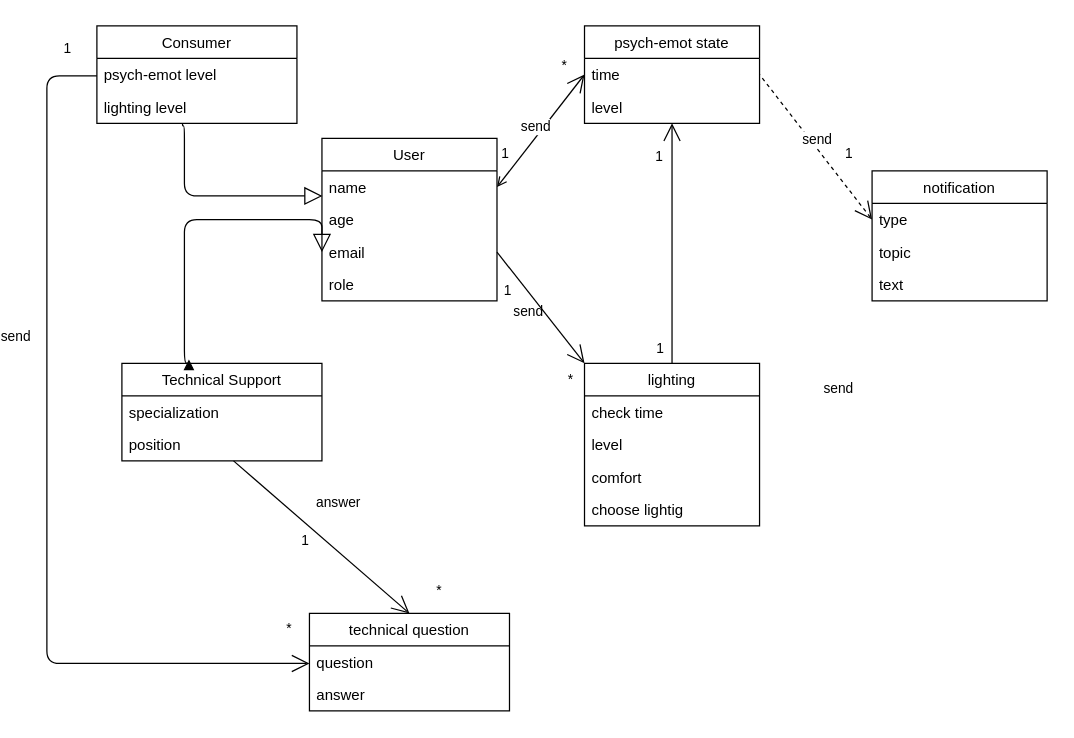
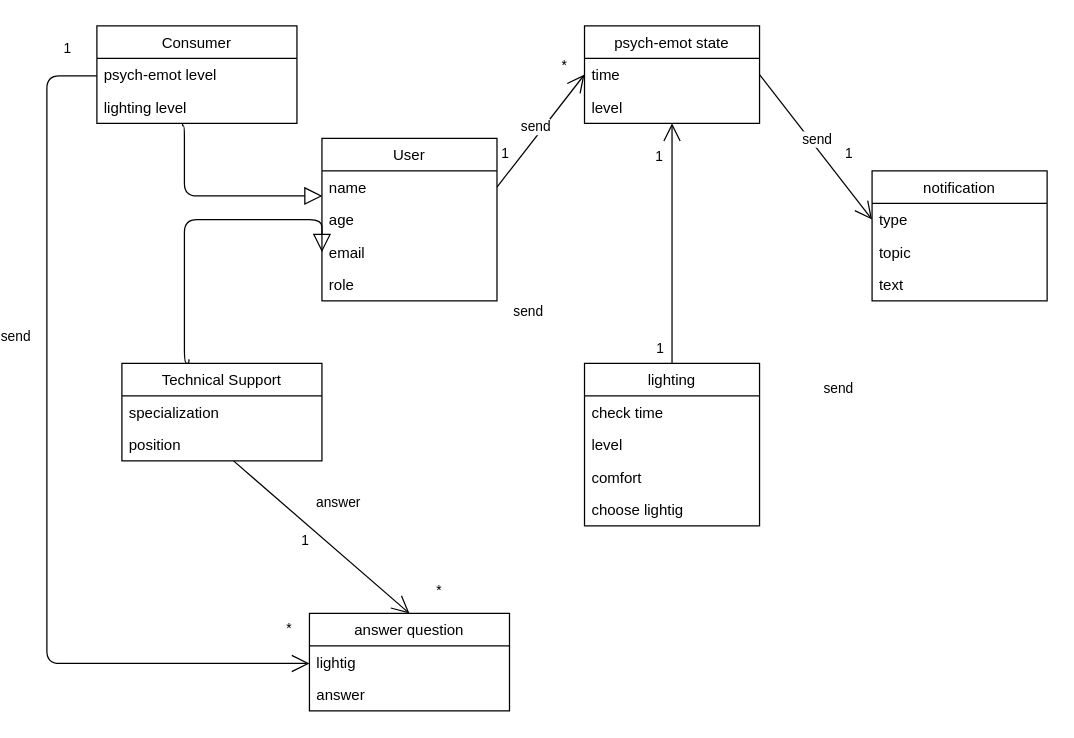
  <mxCell id="0" />
  <mxCell id="1" parent="0" />
  <mxCell id="2" value="User" style="swimlane;fontStyle=0;childLayout=stackLayout;horizontal=1;startSize=26;fillColor=none;horizontalStack=0;resizeParent=1;resizeParentMax=0;resizeLast=0;collapsible=1;marginBottom=0;" parent="1" vertex="1"><mxGeometry x="250" y="110" width="140" height="130" as="geometry"><mxRectangle x="280" y="-970" width="70" height="30" as="alternateBounds" /></mxGeometry></mxCell>
  <mxCell id="3" value="name" style="text;strokeColor=none;fillColor=none;align=left;verticalAlign=top;spacingLeft=4;spacingRight=4;overflow=hidden;rotatable=0;points=[[0,0.5],[1,0.5]];portConstraint=eastwest;" parent="2" vertex="1"><mxGeometry y="26" width="140" height="26" as="geometry" /></mxCell>
  <mxCell id="4" value="age" style="text;strokeColor=none;fillColor=none;align=left;verticalAlign=top;spacingLeft=4;spacingRight=4;overflow=hidden;rotatable=0;points=[[0,0.5],[1,0.5]];portConstraint=eastwest;" parent="2" vertex="1"><mxGeometry y="52" width="140" height="26" as="geometry" /></mxCell>
  <mxCell id="5" value="email" style="text;strokeColor=none;fillColor=none;align=left;verticalAlign=top;spacingLeft=4;spacingRight=4;overflow=hidden;rotatable=0;points=[[0,0.5],[1,0.5]];portConstraint=eastwest;" parent="2" vertex="1"><mxGeometry y="78" width="140" height="26" as="geometry" /></mxCell>
  <mxCell id="6" value="role" style="text;strokeColor=none;fillColor=none;align=left;verticalAlign=top;spacingLeft=4;spacingRight=4;overflow=hidden;rotatable=0;points=[[0,0.5],[1,0.5]];portConstraint=eastwest;" parent="2" vertex="1"><mxGeometry y="104" width="140" height="26" as="geometry" /></mxCell>
  <mxCell id="7" value="psych-emot state" style="swimlane;fontStyle=0;childLayout=stackLayout;horizontal=1;startSize=26;fillColor=none;horizontalStack=0;resizeParent=1;resizeParentMax=0;resizeLast=0;collapsible=1;marginBottom=0;" parent="1" vertex="1"><mxGeometry x="460" y="20" width="140" height="78" as="geometry"><mxRectangle x="520" y="-940" width="100" height="30" as="alternateBounds" /></mxGeometry></mxCell>
  <mxCell id="8" value="time" style="text;strokeColor=none;fillColor=none;align=left;verticalAlign=top;spacingLeft=4;spacingRight=4;overflow=hidden;rotatable=0;points=[[0,0.5],[1,0.5]];portConstraint=eastwest;" parent="7" vertex="1"><mxGeometry y="26" width="140" height="26" as="geometry" /></mxCell>
  <mxCell id="9" value="level" style="text;strokeColor=none;fillColor=none;align=left;verticalAlign=top;spacingLeft=4;spacingRight=4;overflow=hidden;rotatable=0;points=[[0,0.5],[1,0.5]];portConstraint=eastwest;" parent="7" vertex="1"><mxGeometry y="52" width="140" height="26" as="geometry" /></mxCell>
  <mxCell id="10" value="Consumer" style="swimlane;fontStyle=0;childLayout=stackLayout;horizontal=1;startSize=26;fillColor=none;horizontalStack=0;resizeParent=1;resizeParentMax=0;resizeLast=0;collapsible=1;marginBottom=0;" parent="1" vertex="1"><mxGeometry x="70" y="20" width="160" height="78" as="geometry" /></mxCell>
  <mxCell id="11" value="psych-emot level" style="text;strokeColor=none;fillColor=none;align=left;verticalAlign=top;spacingLeft=4;spacingRight=4;overflow=hidden;rotatable=0;points=[[0,0.5],[1,0.5]];portConstraint=eastwest;" parent="10" vertex="1"><mxGeometry y="26" width="160" height="26" as="geometry" /></mxCell>
  <mxCell id="12" value="lighting level" style="text;strokeColor=none;fillColor=none;align=left;verticalAlign=top;spacingLeft=4;spacingRight=4;overflow=hidden;rotatable=0;points=[[0,0.5],[1,0.5]];portConstraint=eastwest;" parent="10" vertex="1"><mxGeometry y="52" width="160" height="26" as="geometry" /></mxCell>
  <mxCell id="13" value="" style="endArrow=none;html=1;startSize=12;startArrow=block;startFill=0;exitX=0.003;exitY=0.115;exitDx=0;exitDy=0;exitPerimeter=0;edgeStyle=orthogonalEdgeStyle;entryX=0.428;entryY=0.99;entryDx=0;entryDy=0;entryPerimeter=0;" parent="1" target="12" edge="1"><mxGeometry relative="1" as="geometry"><mxPoint x="250.42" y="156.09" as="sourcePoint" /><mxPoint x="50" y="100" as="targetPoint" /><Array as="points"><mxPoint x="140" y="156" /><mxPoint x="140" y="100" /><mxPoint x="139" y="100" /></Array></mxGeometry></mxCell>
- <mxCell id="14" value="" style="endArrow=open;html=1;startSize=12;startArrow=open;startFill=0;entryX=1;entryY=0.5;entryDx=0;entryDy=0;exitX=0;exitY=0.5;exitDx=0;exitDy=0;" parent="1" source="8" target="3" edge="1"><mxGeometry relative="1" as="geometry"><mxPoint x="430.42" y="120" as="sourcePoint" /><mxPoint x="430" y="321.01" as="targetPoint" /></mxGeometry></mxCell>
+ <mxCell id="14" value="" style="endArrow=none;html=1;startSize=12;startArrow=open;startFill=0;entryX=1;entryY=0.5;entryDx=0;entryDy=0;exitX=0;exitY=0.5;exitDx=0;exitDy=0;" parent="1" source="8" target="3" edge="1"><mxGeometry relative="1" as="geometry"><mxPoint x="430.42" y="120" as="sourcePoint" /><mxPoint x="430" y="321.01" as="targetPoint" /></mxGeometry></mxCell>
  <mxCell id="15" value="*" style="edgeLabel;resizable=0;html=1;align=left;verticalAlign=bottom;" parent="14" connectable="0" vertex="1"><mxGeometry x="-1" relative="1" as="geometry"><mxPoint x="-20" y="1" as="offset" /></mxGeometry></mxCell>
  <mxCell id="16" value="1" style="edgeLabel;resizable=0;html=1;align=right;verticalAlign=bottom;" parent="14" connectable="0" vertex="1"><mxGeometry x="1" relative="1" as="geometry"><mxPoint x="10" y="-19" as="offset" /></mxGeometry></mxCell>
  <mxCell id="17" value="send" style="edgeLabel;html=1;align=center;verticalAlign=middle;resizable=0;points=[];" parent="14" vertex="1" connectable="0"><mxGeometry x="0.17" y="2" relative="1" as="geometry"><mxPoint y="-13" as="offset" /></mxGeometry></mxCell>
  <mxCell id="18" value="lighting" style="swimlane;fontStyle=0;childLayout=stackLayout;horizontal=1;startSize=26;fillColor=none;horizontalStack=0;resizeParent=1;resizeParentMax=0;resizeLast=0;collapsible=1;marginBottom=0;" parent="1" vertex="1"><mxGeometry x="460" y="290" width="140" height="130" as="geometry"><mxRectangle x="520" y="-940" width="100" height="30" as="alternateBounds" /></mxGeometry></mxCell>
  <mxCell id="19" value="check time" style="text;strokeColor=none;fillColor=none;align=left;verticalAlign=top;spacingLeft=4;spacingRight=4;overflow=hidden;rotatable=0;points=[[0,0.5],[1,0.5]];portConstraint=eastwest;" parent="18" vertex="1"><mxGeometry y="26" width="140" height="26" as="geometry" /></mxCell>
  <mxCell id="20" value="level" style="text;strokeColor=none;fillColor=none;align=left;verticalAlign=top;spacingLeft=4;spacingRight=4;overflow=hidden;rotatable=0;points=[[0,0.5],[1,0.5]];portConstraint=eastwest;" parent="18" vertex="1"><mxGeometry y="52" width="140" height="26" as="geometry" /></mxCell>
  <mxCell id="21" value="comfort" style="text;strokeColor=none;fillColor=none;align=left;verticalAlign=top;spacingLeft=4;spacingRight=4;overflow=hidden;rotatable=0;points=[[0,0.5],[1,0.5]];portConstraint=eastwest;" parent="18" vertex="1"><mxGeometry y="78" width="140" height="26" as="geometry" /></mxCell>
  <mxCell id="22" value="choose lightig" style="text;strokeColor=none;fillColor=none;align=left;verticalAlign=top;spacingLeft=4;spacingRight=4;overflow=hidden;rotatable=0;points=[[0,0.5],[1,0.5]];portConstraint=eastwest;" parent="18" vertex="1"><mxGeometry y="104" width="140" height="26" as="geometry" /></mxCell>
  <mxCell id="23" value="send" style="edgeLabel;html=1;align=center;verticalAlign=middle;resizable=0;points=[];" parent="1" vertex="1" connectable="0"><mxGeometry x="430" y="230" as="geometry"><mxPoint x="-16" y="18" as="offset" /></mxGeometry></mxCell>
  <mxCell id="24" value="" style="endArrow=none;html=1;startSize=12;startArrow=open;startFill=0;entryX=0.5;entryY=0;entryDx=0;entryDy=0;" parent="1" source="9" target="18" edge="1"><mxGeometry relative="1" as="geometry"><mxPoint x="555" y="159" as="sourcePoint" /><mxPoint x="455" y="159" as="targetPoint" /></mxGeometry></mxCell>
  <mxCell id="25" value="1" style="edgeLabel;resizable=0;html=1;align=left;verticalAlign=bottom;" parent="24" connectable="0" vertex="1"><mxGeometry x="-1" relative="1" as="geometry"><mxPoint x="-15" y="35" as="offset" /></mxGeometry></mxCell>
  <mxCell id="26" value="1" style="edgeLabel;resizable=0;html=1;align=right;verticalAlign=bottom;" parent="24" connectable="0" vertex="1"><mxGeometry x="1" relative="1" as="geometry"><mxPoint x="-6" y="-4" as="offset" /></mxGeometry></mxCell>
- <mxCell id="27" value="" style="endArrow=none;html=1;startSize=12;startArrow=open;startFill=0;entryX=1;entryY=0.5;entryDx=0;entryDy=0;exitX=0;exitY=0;exitDx=0;exitDy=0;" parent="1" source="18" target="5" edge="1"><mxGeometry relative="1" as="geometry"><mxPoint x="570" y="198" as="sourcePoint" /><mxPoint x="570" y="300" as="targetPoint" /></mxGeometry></mxCell>
- <mxCell id="28" value="*" style="edgeLabel;resizable=0;html=1;align=left;verticalAlign=bottom;" parent="27" connectable="0" vertex="1"><mxGeometry x="-1" relative="1" as="geometry"><mxPoint x="-15" y="21" as="offset" /></mxGeometry></mxCell>
- <mxCell id="29" value="1" style="edgeLabel;resizable=0;html=1;align=right;verticalAlign=bottom;" parent="27" connectable="0" vertex="1"><mxGeometry x="1" relative="1" as="geometry"><mxPoint x="12" y="39" as="offset" /></mxGeometry></mxCell>
  <mxCell id="30" value="notification" style="swimlane;fontStyle=0;childLayout=stackLayout;horizontal=1;startSize=26;fillColor=none;horizontalStack=0;resizeParent=1;resizeParentMax=0;resizeLast=0;collapsible=1;marginBottom=0;" parent="1" vertex="1"><mxGeometry x="690" y="136" width="140" height="104" as="geometry"><mxRectangle x="520" y="-940" width="100" height="30" as="alternateBounds" /></mxGeometry></mxCell>
  <mxCell id="31" value="type" style="text;strokeColor=none;fillColor=none;align=left;verticalAlign=top;spacingLeft=4;spacingRight=4;overflow=hidden;rotatable=0;points=[[0,0.5],[1,0.5]];portConstraint=eastwest;" parent="30" vertex="1"><mxGeometry y="26" width="140" height="26" as="geometry" /></mxCell>
  <mxCell id="32" value="topic" style="text;strokeColor=none;fillColor=none;align=left;verticalAlign=top;spacingLeft=4;spacingRight=4;overflow=hidden;rotatable=0;points=[[0,0.5],[1,0.5]];portConstraint=eastwest;" parent="30" vertex="1"><mxGeometry y="52" width="140" height="26" as="geometry" /></mxCell>
  <mxCell id="33" value="text" style="text;strokeColor=none;fillColor=none;align=left;verticalAlign=top;spacingLeft=4;spacingRight=4;overflow=hidden;rotatable=0;points=[[0,0.5],[1,0.5]];portConstraint=eastwest;" parent="30" vertex="1"><mxGeometry y="78" width="140" height="26" as="geometry" /></mxCell>
- <mxCell id="34" value="" style="endArrow=none;html=1;startSize=12;startArrow=open;startFill=0;entryX=1;entryY=0.5;entryDx=0;entryDy=0;exitX=0;exitY=0.5;exitDx=0;exitDy=0;dashed=1;" parent="1" source="31" target="8" edge="1"><mxGeometry relative="1" as="geometry"><mxPoint x="845" y="304" as="sourcePoint" /><mxPoint x="690" y="150" as="targetPoint" /></mxGeometry></mxCell>
+ <mxCell id="34" value="" style="endArrow=none;html=1;startSize=12;startArrow=open;startFill=0;entryX=1;entryY=0.5;entryDx=0;entryDy=0;exitX=0;exitY=0.5;exitDx=0;exitDy=0;" parent="1" source="31" target="8" edge="1"><mxGeometry relative="1" as="geometry"><mxPoint x="845" y="304" as="sourcePoint" /><mxPoint x="690" y="150" as="targetPoint" /></mxGeometry></mxCell>
  <mxCell id="35" value="1" style="edgeLabel;resizable=0;html=1;align=right;verticalAlign=bottom;" parent="1" connectable="0" vertex="1"><mxGeometry x="675" y="130" as="geometry" /></mxCell>
  <mxCell id="36" value="send" style="edgeLabel;html=1;align=center;verticalAlign=middle;resizable=0;points=[];" parent="1" vertex="1" connectable="0"><mxGeometry x="645" y="110" as="geometry" /></mxCell>
  <mxCell id="37" value="send" style="edgeLabel;html=1;align=center;verticalAlign=middle;resizable=0;points=[];" parent="1" vertex="1" connectable="0"><mxGeometry x="660" y="310" as="geometry"><mxPoint x="2" y="-1" as="offset" /></mxGeometry></mxCell>
  <mxCell id="38" value="Technical Support" style="swimlane;fontStyle=0;childLayout=stackLayout;horizontal=1;startSize=26;fillColor=none;horizontalStack=0;resizeParent=1;resizeParentMax=0;resizeLast=0;collapsible=1;marginBottom=0;" parent="1" vertex="1"><mxGeometry x="90" y="290" width="160" height="78" as="geometry" /></mxCell>
  <mxCell id="39" value="specialization" style="text;strokeColor=none;fillColor=none;align=left;verticalAlign=top;spacingLeft=4;spacingRight=4;overflow=hidden;rotatable=0;points=[[0,0.5],[1,0.5]];portConstraint=eastwest;" parent="38" vertex="1"><mxGeometry y="26" width="160" height="26" as="geometry" /></mxCell>
  <mxCell id="40" value="position" style="text;strokeColor=none;fillColor=none;align=left;verticalAlign=top;spacingLeft=4;spacingRight=4;overflow=hidden;rotatable=0;points=[[0,0.5],[1,0.5]];portConstraint=eastwest;" parent="38" vertex="1"><mxGeometry y="52" width="160" height="26" as="geometry" /></mxCell>
- <mxCell id="41" value="" style="endArrow=block;html=1;startSize=12;startArrow=block;startFill=0;edgeStyle=orthogonalEdgeStyle;exitX=0;exitY=0.5;exitDx=0;exitDy=0;entryX=0.335;entryY=-0.041;entryDx=0;entryDy=0;entryPerimeter=0;" parent="1" edge="1" target="38" source="5"><mxGeometry relative="1" as="geometry"><mxPoint x="250" y="150" as="sourcePoint" /><mxPoint x="250" y="504" as="targetPoint" /><Array as="points"><mxPoint x="140" y="175" /><mxPoint x="140" y="290" /><mxPoint x="144" y="290" /></Array></mxGeometry></mxCell>
- <mxCell id="42" value="technical question" style="swimlane;fontStyle=0;childLayout=stackLayout;horizontal=1;startSize=26;fillColor=none;horizontalStack=0;resizeParent=1;resizeParentMax=0;resizeLast=0;collapsible=1;marginBottom=0;" parent="1" vertex="1"><mxGeometry x="240" y="490" width="160" height="78" as="geometry" /></mxCell>
- <mxCell id="43" value="question" style="text;strokeColor=none;fillColor=none;align=left;verticalAlign=top;spacingLeft=4;spacingRight=4;overflow=hidden;rotatable=0;points=[[0,0.5],[1,0.5]];portConstraint=eastwest;" parent="42" vertex="1"><mxGeometry y="26" width="160" height="26" as="geometry" /></mxCell>
+ <mxCell id="41" value="" style="endArrow=none;html=1;startSize=12;startArrow=block;startFill=0;edgeStyle=orthogonalEdgeStyle;exitX=0;exitY=0.5;exitDx=0;exitDy=0;entryX=0.335;entryY=-0.041;entryDx=0;entryDy=0;entryPerimeter=0;" parent="1" edge="1" target="38" source="5"><mxGeometry relative="1" as="geometry"><mxPoint x="250" y="150" as="sourcePoint" /><mxPoint x="250" y="504" as="targetPoint" /><Array as="points"><mxPoint x="140" y="175" /><mxPoint x="140" y="290" /><mxPoint x="144" y="290" /></Array></mxGeometry></mxCell>
+ <mxCell id="42" value="answer question" style="swimlane;fontStyle=0;childLayout=stackLayout;horizontal=1;startSize=26;fillColor=none;horizontalStack=0;resizeParent=1;resizeParentMax=0;resizeLast=0;collapsible=1;marginBottom=0;" parent="1" vertex="1"><mxGeometry x="240" y="490" width="160" height="78" as="geometry" /></mxCell>
+ <mxCell id="43" value="lightig" style="text;strokeColor=none;fillColor=none;align=left;verticalAlign=top;spacingLeft=4;spacingRight=4;overflow=hidden;rotatable=0;points=[[0,0.5],[1,0.5]];portConstraint=eastwest;" parent="42" vertex="1"><mxGeometry y="26" width="160" height="26" as="geometry" /></mxCell>
  <mxCell id="44" value="answer" style="text;strokeColor=none;fillColor=none;align=left;verticalAlign=top;spacingLeft=4;spacingRight=4;overflow=hidden;rotatable=0;points=[[0,0.5],[1,0.5]];portConstraint=eastwest;" parent="42" vertex="1"><mxGeometry y="52" width="160" height="26" as="geometry" /></mxCell>
  <mxCell id="45" value="" style="endArrow=none;html=1;startSize=12;startArrow=open;startFill=0;" parent="1" edge="1"><mxGeometry relative="1" as="geometry"><mxPoint x="240" y="530" as="sourcePoint" /><mxPoint x="70" y="60" as="targetPoint" /><Array as="points"><mxPoint x="30" y="530" /><mxPoint x="30" y="60" /></Array></mxGeometry></mxCell>
  <mxCell id="46" value="1" style="edgeLabel;resizable=0;html=1;align=right;verticalAlign=bottom;" parent="45" connectable="0" vertex="1"><mxGeometry x="1" relative="1" as="geometry"><mxPoint x="-20" y="-14" as="offset" /></mxGeometry></mxCell>
  <mxCell id="47" value="" style="endArrow=none;html=1;startSize=12;startArrow=open;startFill=0;entryX=0.558;entryY=1;entryDx=0;entryDy=0;exitX=0.5;exitY=0;exitDx=0;exitDy=0;entryPerimeter=0;" parent="1" source="42" target="40" edge="1"><mxGeometry relative="1" as="geometry"><mxPoint x="510" y="530" as="sourcePoint" /><mxPoint x="410" y="195" as="targetPoint" /></mxGeometry></mxCell>
  <mxCell id="48" value="1" style="edgeLabel;resizable=0;html=1;align=right;verticalAlign=bottom;" parent="47" connectable="0" vertex="1"><mxGeometry x="1" relative="1" as="geometry"><mxPoint x="61" y="72" as="offset" /></mxGeometry></mxCell>
  <mxCell id="49" value="answer" style="edgeLabel;html=1;align=center;verticalAlign=middle;resizable=0;points=[];" parent="1" vertex="1" connectable="0"><mxGeometry x="320" y="150" as="geometry"><mxPoint x="-58" y="250" as="offset" /></mxGeometry></mxCell>
  <mxCell id="50" value="send" style="edgeLabel;html=1;align=center;verticalAlign=middle;resizable=0;points=[];" vertex="1" connectable="0" parent="1"><mxGeometry x="20" y="250" as="geometry"><mxPoint x="-16" y="18" as="offset" /></mxGeometry></mxCell>
  <mxCell id="51" value="*" style="edgeLabel;resizable=0;html=1;align=left;verticalAlign=bottom;" connectable="0" vertex="1" parent="1"><mxGeometry x="220" y="510" as="geometry" /></mxCell>
  <mxCell id="52" value="*" style="edgeLabel;resizable=0;html=1;align=left;verticalAlign=bottom;" connectable="0" vertex="1" parent="1"><mxGeometry x="340" y="480" as="geometry" /></mxCell>
